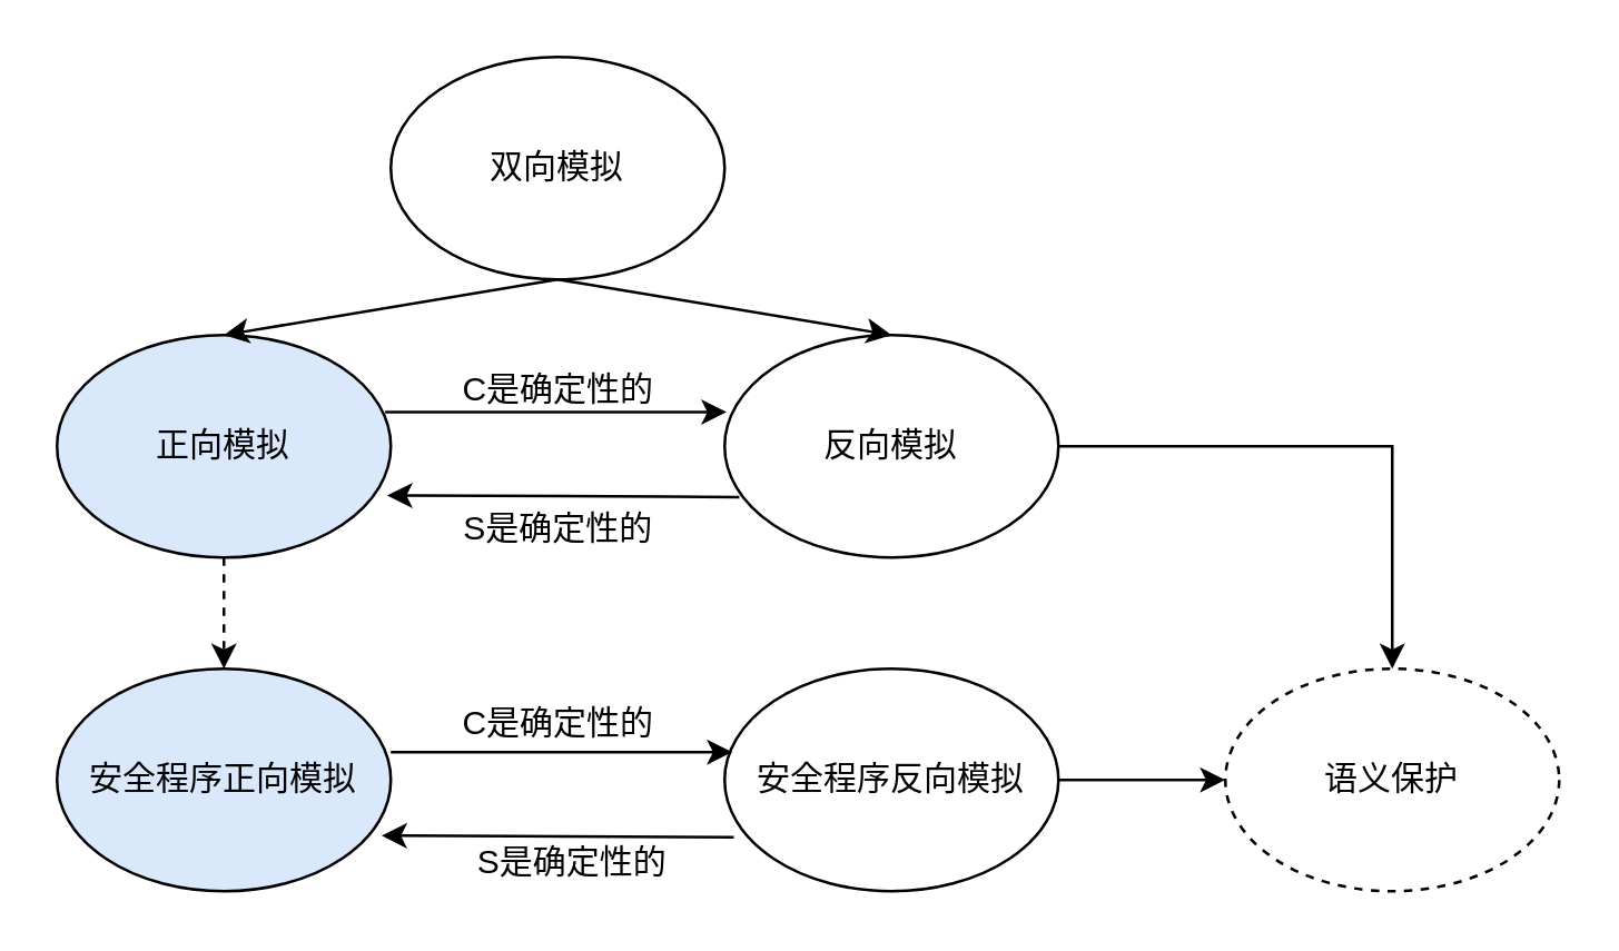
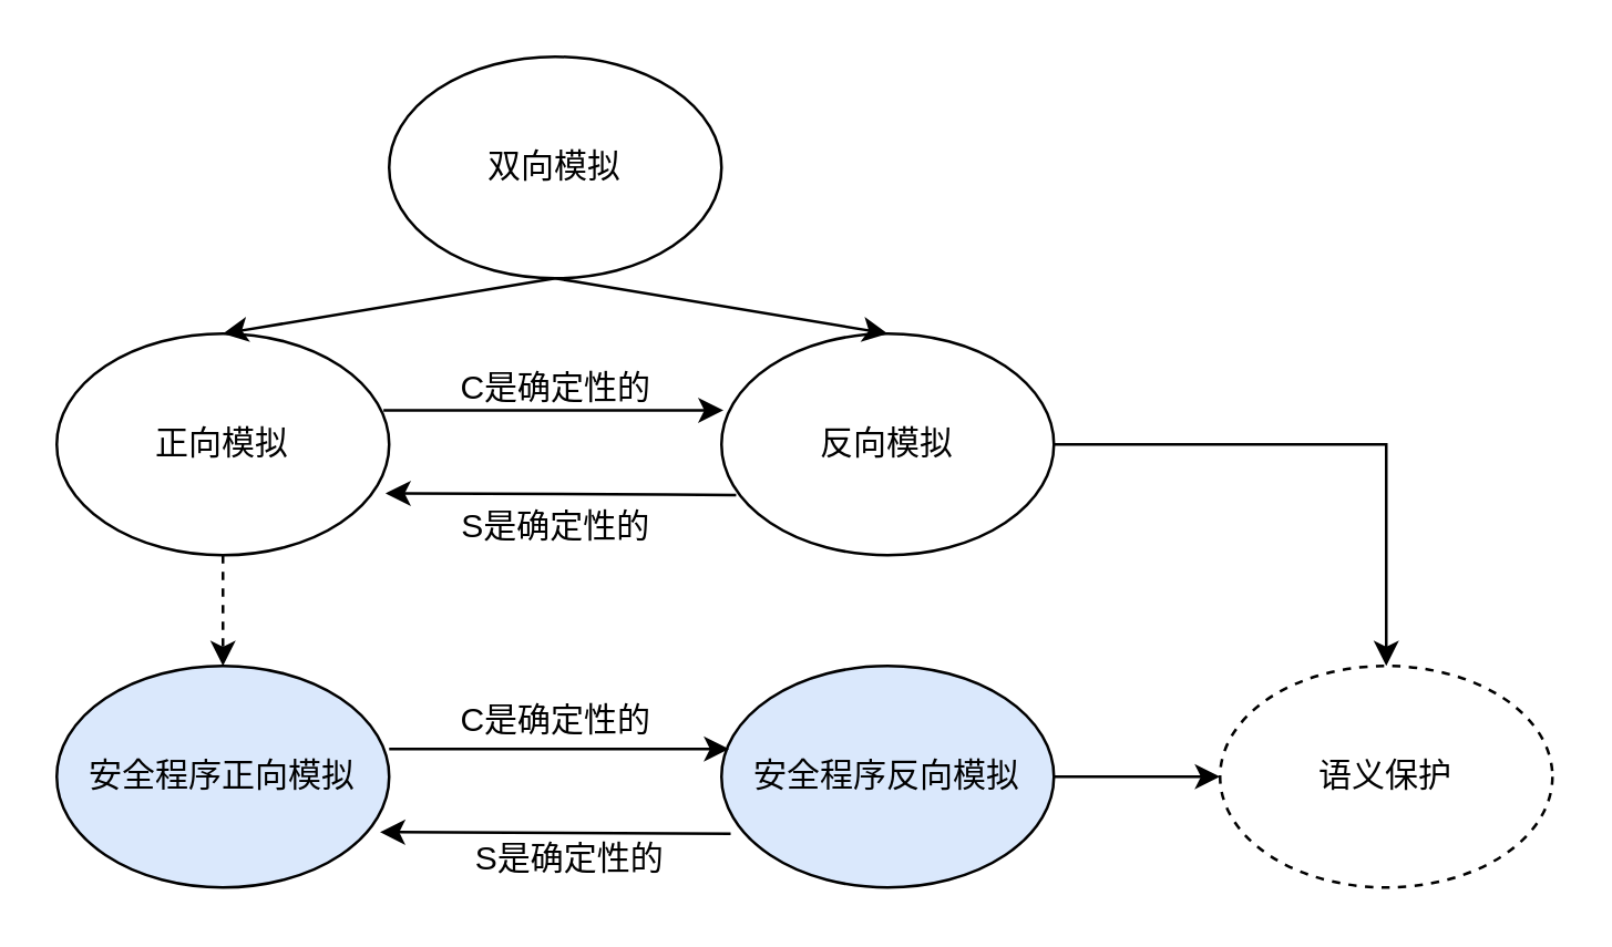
  <mxCell id="0" />
  <mxCell id="1" parent="0" />
  <mxCell id="2" value="双向模拟" style="ellipse;whiteSpace=wrap;html=1;" vertex="1" parent="1"><mxGeometry x="140" y="20" width="120" height="80" as="geometry" /></mxCell>
  <mxCell id="3" value="" style="edgeStyle=orthogonalEdgeStyle;rounded=0;orthogonalLoop=1;jettySize=auto;html=1;dashed=1;" edge="1" parent="1" source="4" target="7"><mxGeometry relative="1" as="geometry" /></mxCell>
- <mxCell id="4" value="正向模拟" style="ellipse;whiteSpace=wrap;html=1;fillColor=#dae8fc;" vertex="1" parent="1"><mxGeometry x="20" y="120" width="120" height="80" as="geometry" /></mxCell>
+ <mxCell id="4" value="正向模拟" style="ellipse;whiteSpace=wrap;html=1;" vertex="1" parent="1"><mxGeometry x="20" y="120" width="120" height="80" as="geometry" /></mxCell>
  <mxCell id="5" value="" style="edgeStyle=orthogonalEdgeStyle;rounded=0;orthogonalLoop=1;jettySize=auto;html=1;" edge="1" parent="1" source="6" target="10"><mxGeometry relative="1" as="geometry" /></mxCell>
  <mxCell id="6" value="反向模拟" style="ellipse;whiteSpace=wrap;html=1;" vertex="1" parent="1"><mxGeometry x="260" y="120" width="120" height="80" as="geometry" /></mxCell>
  <mxCell id="7" value="安全程序正向模拟" style="ellipse;whiteSpace=wrap;html=1;fillColor=#dae8fc;" vertex="1" parent="1"><mxGeometry x="20" y="240" width="120" height="80" as="geometry" /></mxCell>
  <mxCell id="8" value="" style="edgeStyle=orthogonalEdgeStyle;rounded=0;orthogonalLoop=1;jettySize=auto;html=1;" edge="1" parent="1" source="9" target="10"><mxGeometry relative="1" as="geometry" /></mxCell>
- <mxCell id="9" value="安全程序反向模拟" style="ellipse;whiteSpace=wrap;html=1;" vertex="1" parent="1"><mxGeometry x="260" y="240" width="120" height="80" as="geometry" /></mxCell>
+ <mxCell id="9" value="安全程序反向模拟" style="ellipse;whiteSpace=wrap;html=1;fillColor=#dae8fc;" vertex="1" parent="1"><mxGeometry x="260" y="240" width="120" height="80" as="geometry" /></mxCell>
  <mxCell id="10" value="语义保护" style="ellipse;whiteSpace=wrap;html=1;dashed=1;" vertex="1" parent="1"><mxGeometry x="440" y="240" width="120" height="80" as="geometry" /></mxCell>
  <mxCell id="11" value="" style="endArrow=classic;html=1;exitX=0.5;exitY=1;exitDx=0;exitDy=0;" edge="1" parent="1" source="2"><mxGeometry width="50" height="50" relative="1" as="geometry"><mxPoint x="175" y="200" as="sourcePoint" /><mxPoint x="320" y="120" as="targetPoint" /></mxGeometry></mxCell>
  <mxCell id="12" value="" style="endArrow=classic;html=1;" edge="1" parent="1"><mxGeometry width="50" height="50" relative="1" as="geometry"><mxPoint x="200" y="100" as="sourcePoint" /><mxPoint x="80" y="120" as="targetPoint" /></mxGeometry></mxCell>
  <mxCell id="13" value="" style="endArrow=classic;html=1;exitX=0.983;exitY=0.346;exitDx=0;exitDy=0;exitPerimeter=0;entryX=0.006;entryY=0.346;entryDx=0;entryDy=0;entryPerimeter=0;" edge="1" parent="1" source="4" target="6"><mxGeometry width="50" height="50" relative="1" as="geometry"><mxPoint x="175" y="190" as="sourcePoint" /><mxPoint x="225" y="140" as="targetPoint" /></mxGeometry></mxCell>
  <mxCell id="14" value="" style="endArrow=classic;html=1;exitX=0.983;exitY=0.346;exitDx=0;exitDy=0;exitPerimeter=0;entryX=0.006;entryY=0.346;entryDx=0;entryDy=0;entryPerimeter=0;" edge="1" parent="1"><mxGeometry width="50" height="50" relative="1" as="geometry"><mxPoint x="140" y="270" as="sourcePoint" /><mxPoint x="262.76" y="270" as="targetPoint" /></mxGeometry></mxCell>
  <mxCell id="15" value="" style="endArrow=classic;html=1;entryX=0.989;entryY=0.721;entryDx=0;entryDy=0;entryPerimeter=0;exitX=0.044;exitY=0.729;exitDx=0;exitDy=0;exitPerimeter=0;" edge="1" parent="1" source="6" target="4"><mxGeometry width="50" height="50" relative="1" as="geometry"><mxPoint x="170" y="230" as="sourcePoint" /><mxPoint x="220" y="180" as="targetPoint" /><Array as="points"><mxPoint x="230" y="178" /></Array></mxGeometry></mxCell>
  <mxCell id="16" value="" style="endArrow=classic;html=1;entryX=0.989;entryY=0.721;entryDx=0;entryDy=0;entryPerimeter=0;exitX=0.044;exitY=0.729;exitDx=0;exitDy=0;exitPerimeter=0;" edge="1" parent="1"><mxGeometry width="50" height="50" relative="1" as="geometry"><mxPoint x="263.3" y="300.64" as="sourcePoint" /><mxPoint x="136.7" y="300" as="targetPoint" /></mxGeometry></mxCell>
  <mxCell id="17" value="C是确定性的" style="text;html=1;align=center;verticalAlign=middle;resizable=0;points=[];autosize=1;strokeColor=none;" vertex="1" parent="1"><mxGeometry x="150" y="130" width="100" height="20" as="geometry" /></mxCell>
  <mxCell id="18" value="C是确定性的" style="text;html=1;align=center;verticalAlign=middle;resizable=0;points=[];autosize=1;strokeColor=none;" vertex="1" parent="1"><mxGeometry x="150" y="250" width="100" height="20" as="geometry" /></mxCell>
  <mxCell id="19" value="S是确定性的" style="text;html=1;align=center;verticalAlign=middle;resizable=0;points=[];autosize=1;strokeColor=none;" vertex="1" parent="1"><mxGeometry x="155" y="180" width="90" height="20" as="geometry" /></mxCell>
  <mxCell id="20" value="S是确定性的" style="text;html=1;align=center;verticalAlign=middle;resizable=0;points=[];autosize=1;strokeColor=none;" vertex="1" parent="1"><mxGeometry x="160" y="300" width="90" height="20" as="geometry" /></mxCell>
